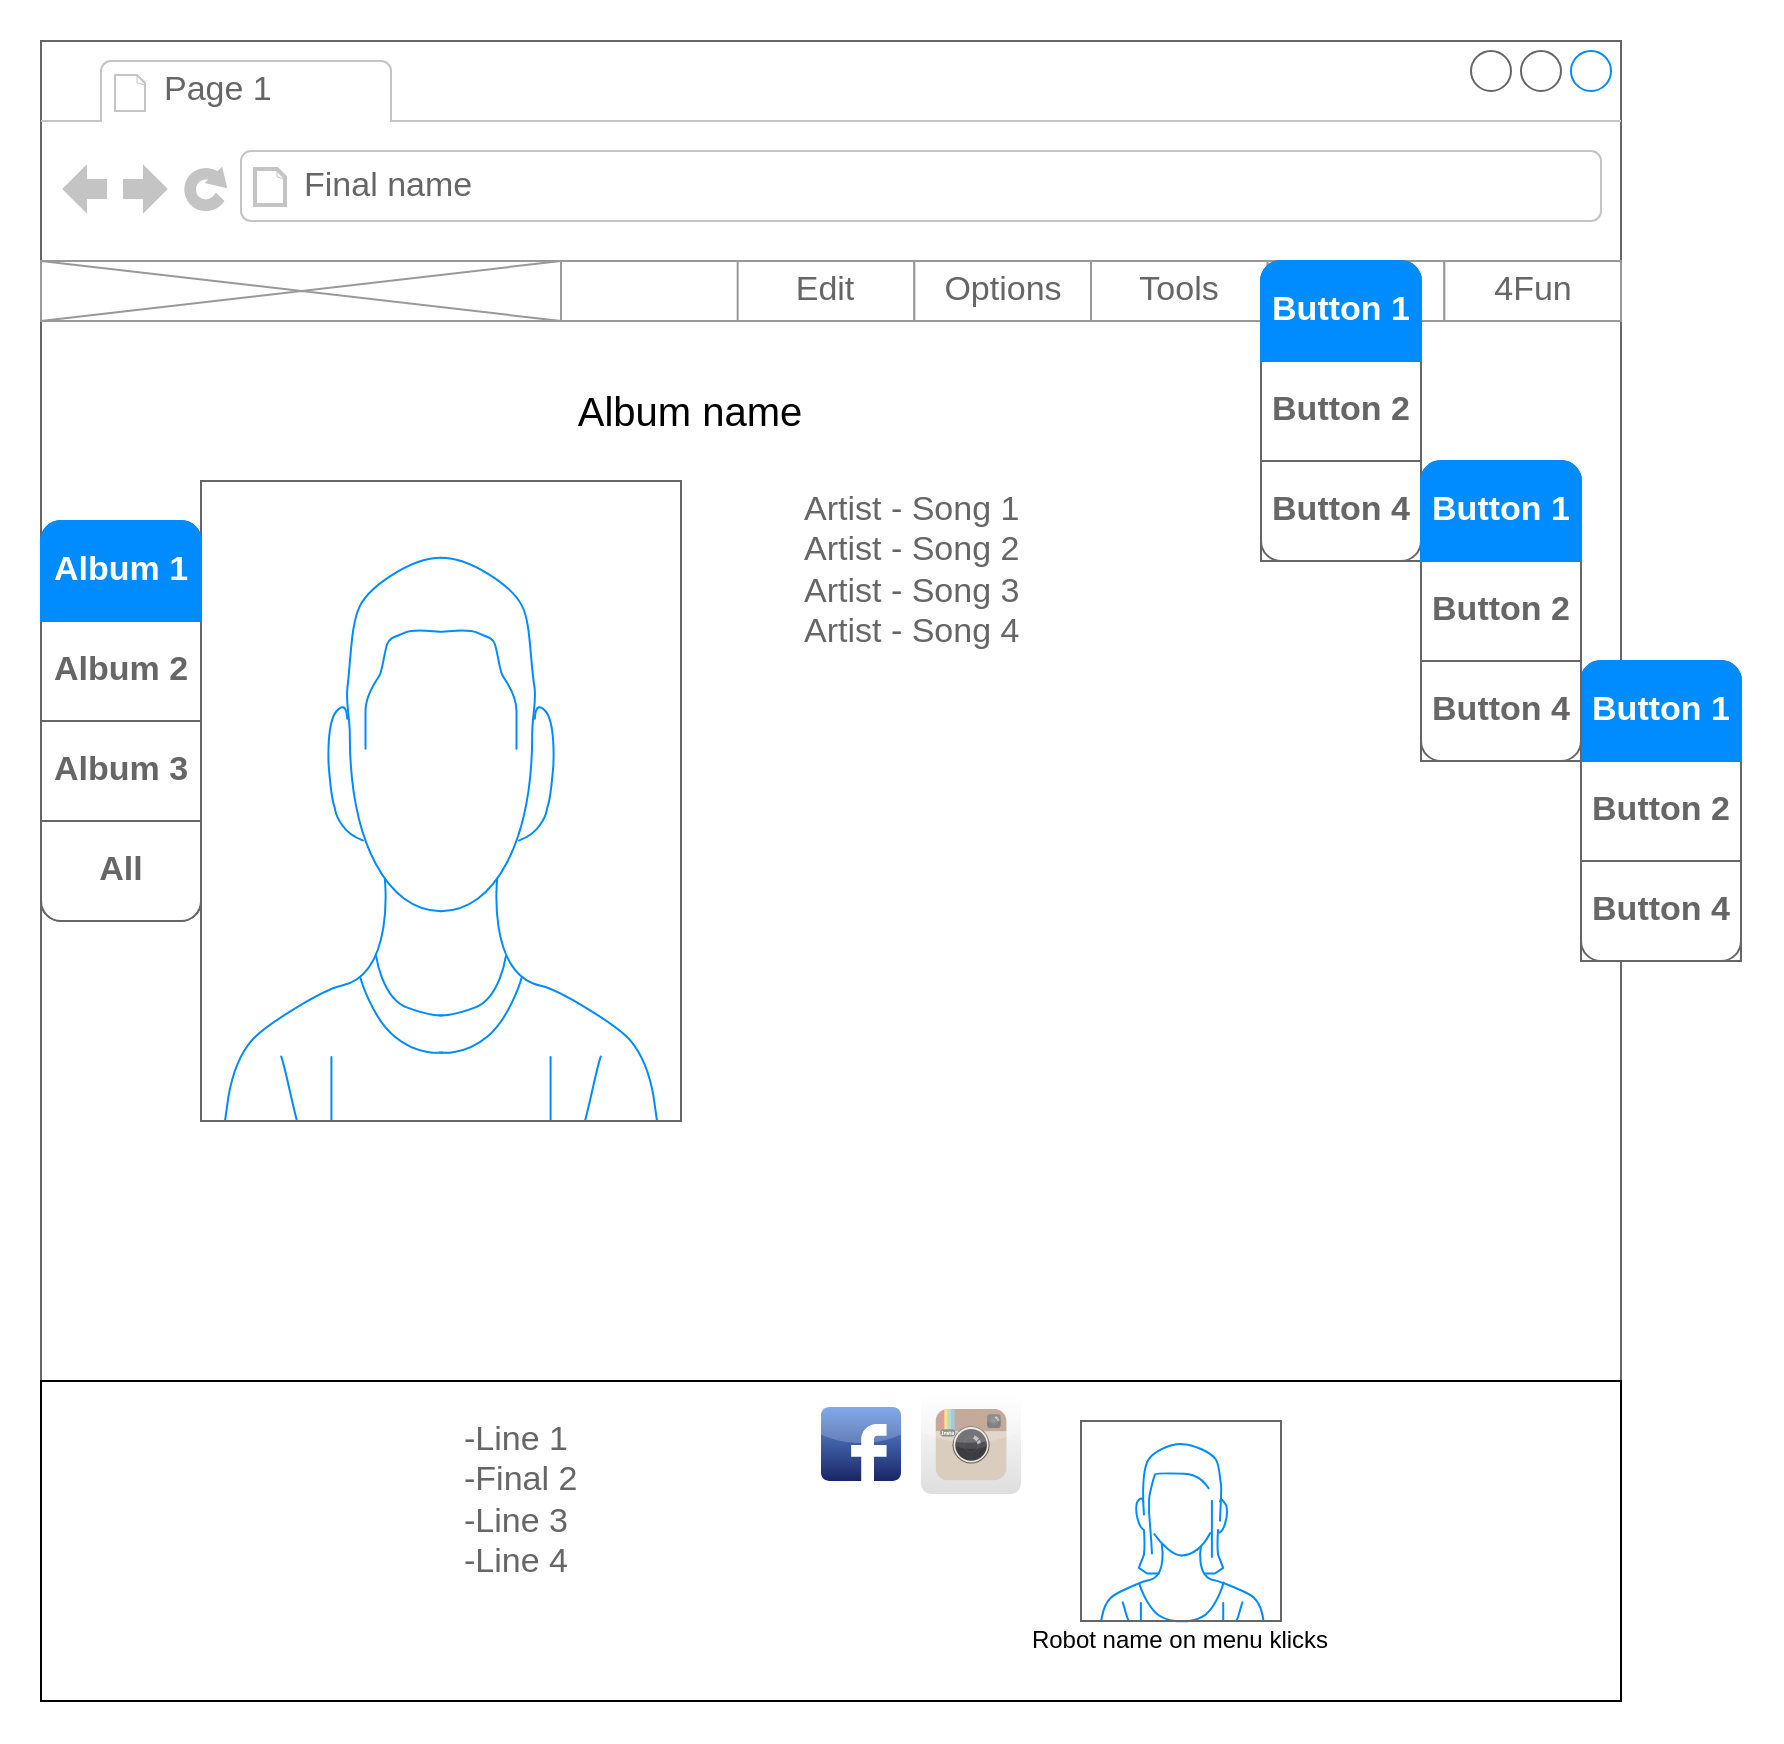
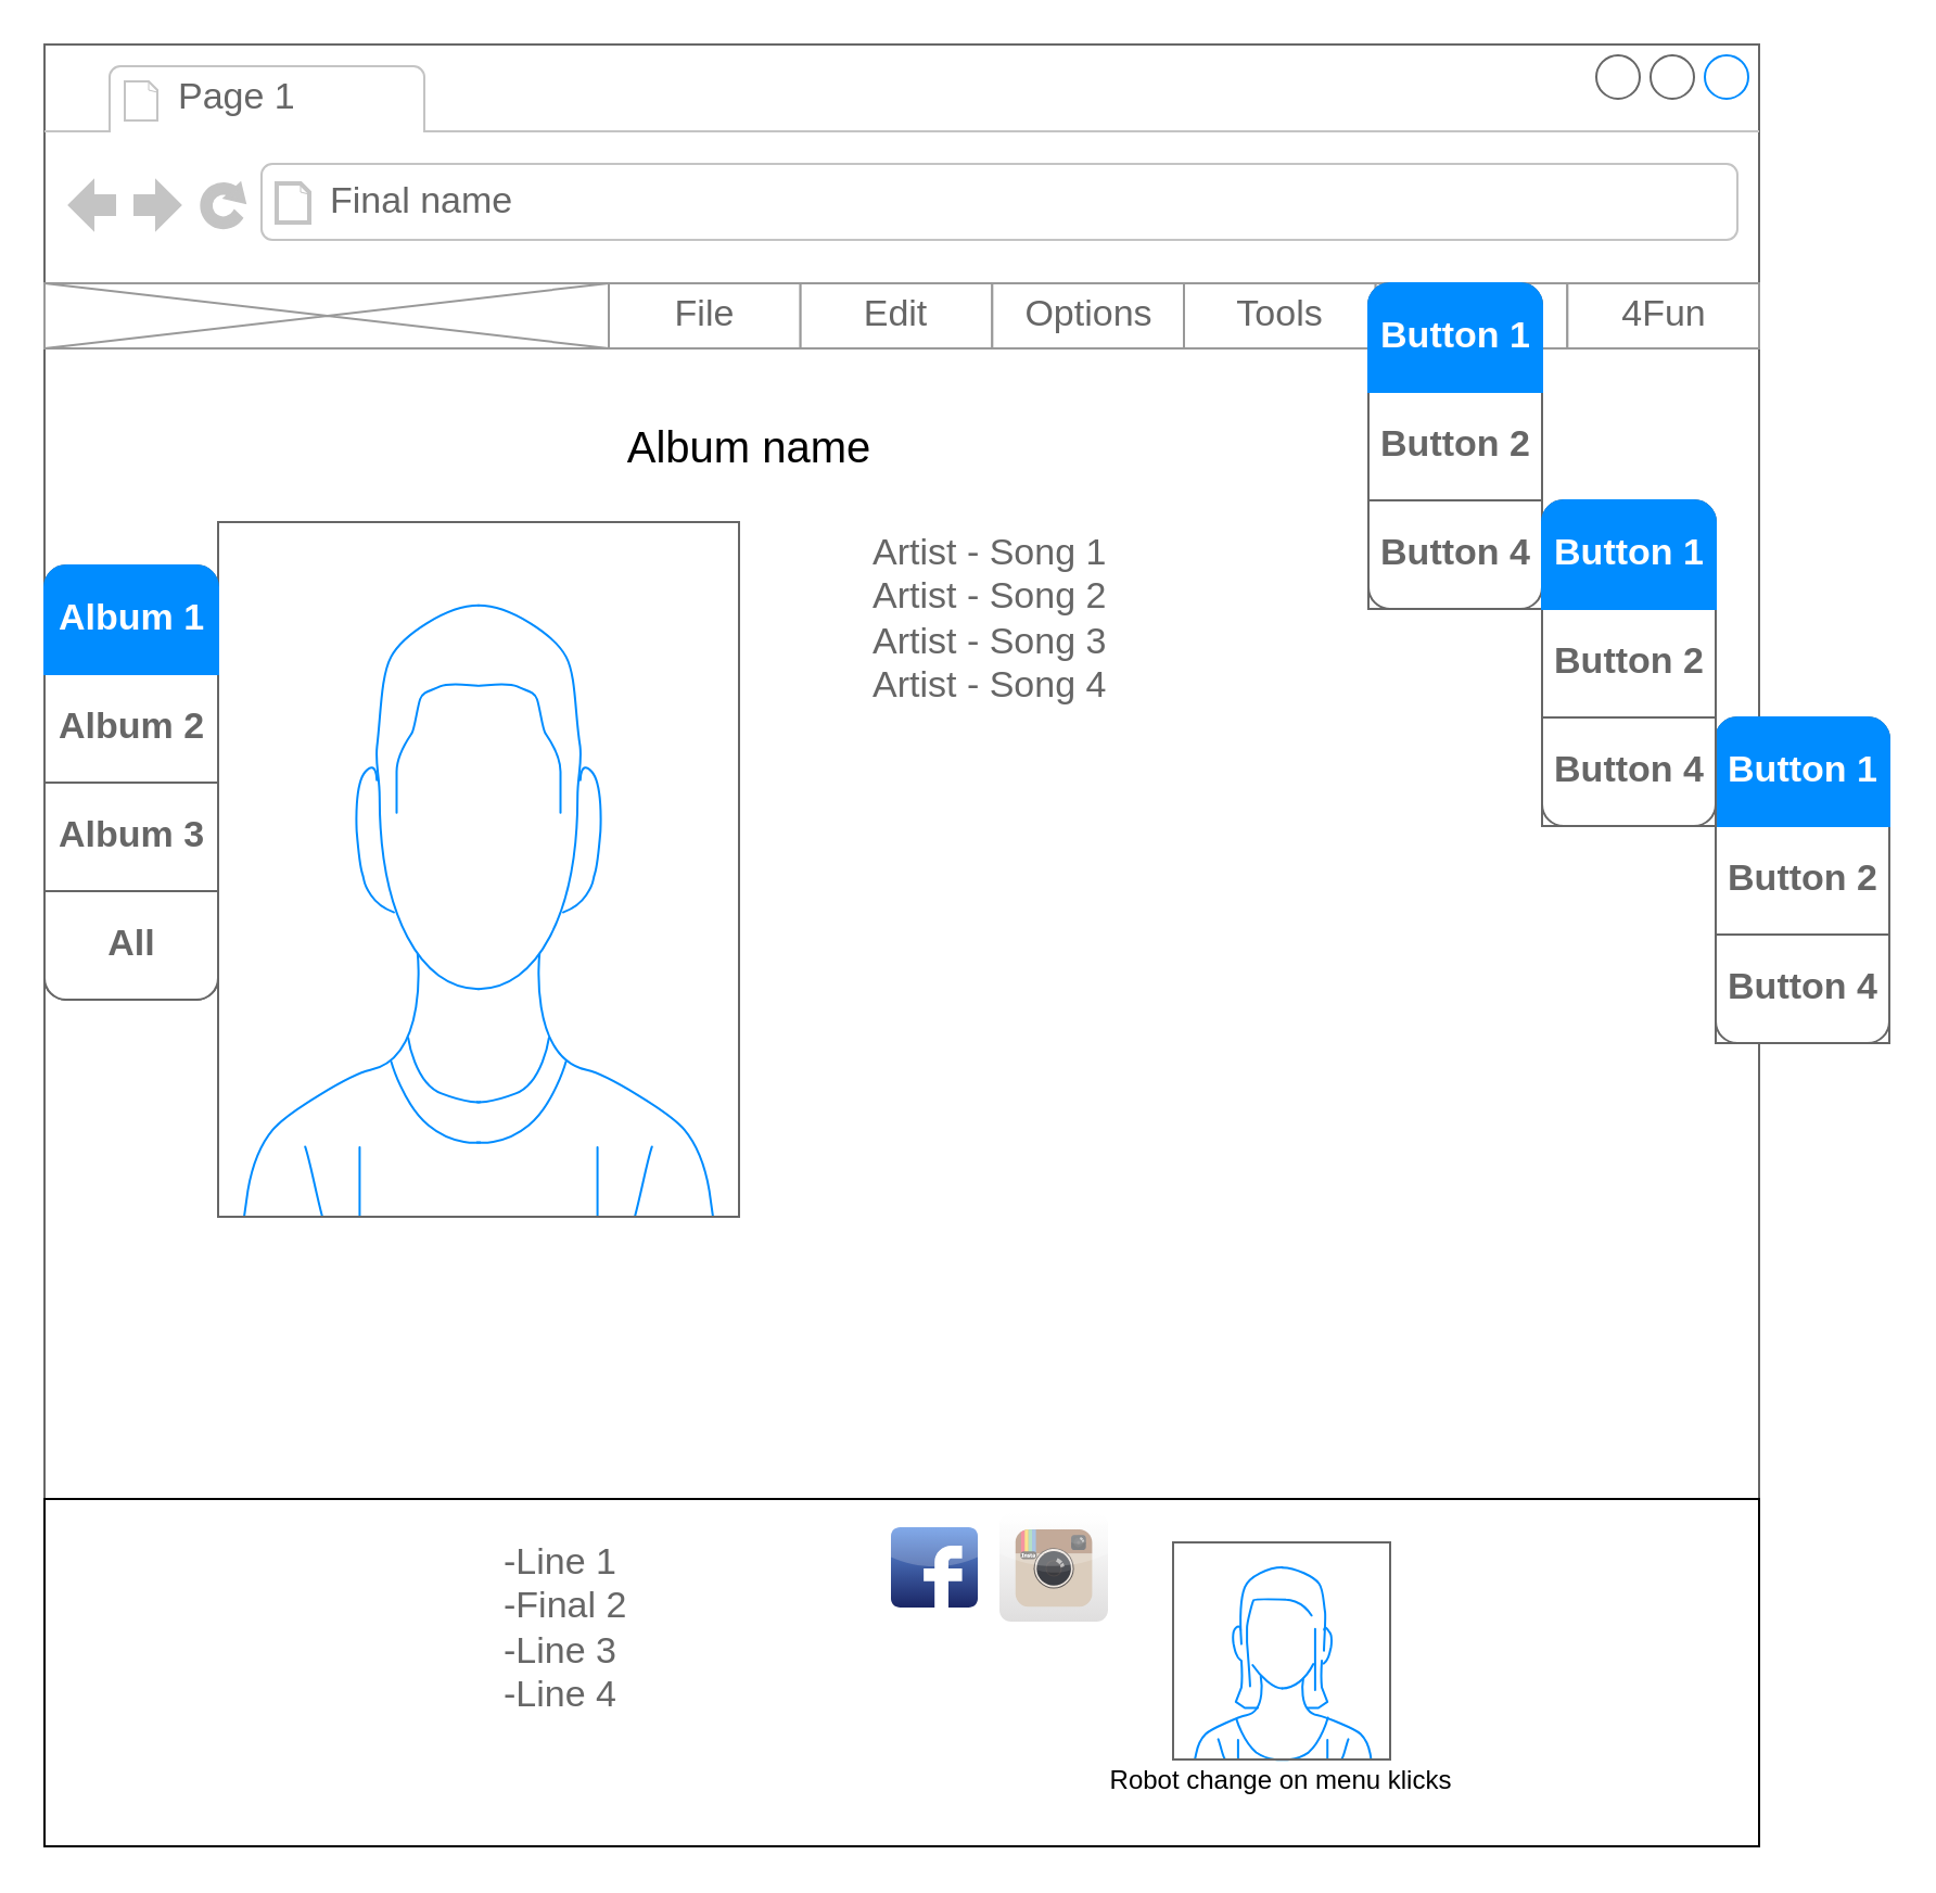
  <mxCell id="0" />
  <mxCell id="1" parent="0" />
  <mxCell id="2" value="" style="strokeWidth=1;shadow=0;dashed=0;align=center;html=1;shape=mxgraph.mockup.containers.browserWindow;rSize=0;strokeColor=#666666;strokeColor2=#008cff;strokeColor3=#c4c4c4;mainText=,;recursiveResize=0;" vertex="1" parent="1"><mxGeometry x="20" y="20" width="790" height="830" as="geometry" /></mxCell>
  <mxCell id="3" value="Page 1" style="strokeWidth=1;shadow=0;dashed=0;align=center;html=1;shape=mxgraph.mockup.containers.anchor;fontSize=17;fontColor=#666666;align=left;" vertex="1" parent="2"><mxGeometry x="60" y="12" width="110" height="26" as="geometry" /></mxCell>
  <mxCell id="4" value="Final name" style="strokeWidth=1;shadow=0;dashed=0;align=center;html=1;shape=mxgraph.mockup.containers.anchor;rSize=0;fontSize=17;fontColor=#666666;align=left;" vertex="1" parent="2"><mxGeometry x="130" y="60" width="250" height="26" as="geometry" /></mxCell>
  <mxCell id="5" value="" style="strokeWidth=1;shadow=0;dashed=0;align=center;html=1;shape=mxgraph.mockup.forms.rrect;rSize=0;strokeColor=#999999;" vertex="1" parent="2"><mxGeometry x="260" y="110" width="530" height="30" as="geometry" /></mxCell>
+ <mxCell id="6" value="File" style="strokeColor=inherit;fillColor=inherit;gradientColor=inherit;strokeWidth=1;shadow=0;dashed=0;align=center;html=1;shape=mxgraph.mockup.forms.rrect;rSize=0;fontSize=17;fontColor=#666666;" vertex="1" parent="5"><mxGeometry width="88.333" height="30" as="geometry" /></mxCell>
  <mxCell id="7" value="Edit" style="strokeColor=inherit;fillColor=inherit;gradientColor=inherit;strokeWidth=1;shadow=0;dashed=0;align=center;html=1;shape=mxgraph.mockup.forms.rrect;rSize=0;fontSize=17;fontColor=#666666;" vertex="1" parent="5"><mxGeometry x="88.333" width="88.333" height="30" as="geometry" /></mxCell>
  <mxCell id="8" value="Options" style="strokeColor=inherit;fillColor=inherit;gradientColor=inherit;strokeWidth=1;shadow=0;dashed=0;align=center;html=1;shape=mxgraph.mockup.forms.rrect;rSize=0;fontSize=17;fontColor=#666666;" vertex="1" parent="5"><mxGeometry x="176.667" width="88.333" height="30" as="geometry" /></mxCell>
  <mxCell id="9" value="Tools" style="strokeColor=inherit;fillColor=inherit;gradientColor=inherit;strokeWidth=1;shadow=0;dashed=0;align=center;html=1;shape=mxgraph.mockup.forms.rrect;rSize=0;fontSize=17;fontColor=#666666;" vertex="1" parent="5"><mxGeometry x="265" width="88.333" height="30" as="geometry" /></mxCell>
  <mxCell id="10" value="Window" style="strokeColor=inherit;fillColor=inherit;gradientColor=inherit;strokeWidth=1;shadow=0;dashed=0;align=center;html=1;shape=mxgraph.mockup.forms.rrect;rSize=0;fontSize=17;fontColor=#666666;" vertex="1" parent="5"><mxGeometry x="353.333" width="88.333" height="30" as="geometry" /></mxCell>
  <mxCell id="11" value="4Fun" style="strokeColor=inherit;fillColor=inherit;gradientColor=inherit;strokeWidth=1;shadow=0;dashed=0;align=center;html=1;shape=mxgraph.mockup.forms.rrect;rSize=0;fontSize=17;fontColor=#666666;" vertex="1" parent="5"><mxGeometry x="441.667" width="88.333" height="30" as="geometry" /></mxCell>
  <mxCell id="12" value="" style="verticalLabelPosition=bottom;shadow=0;dashed=0;align=center;html=1;verticalAlign=top;strokeWidth=1;shape=mxgraph.mockup.graphics.simpleIcon;strokeColor=#999999;" vertex="1" parent="2"><mxGeometry y="110" width="260" height="30" as="geometry" /></mxCell>
  <mxCell id="13" value="" style="rounded=0;whiteSpace=wrap;html=1;" vertex="1" parent="2"><mxGeometry y="670" width="790" height="160" as="geometry" /></mxCell>
  <mxCell id="14" value="-Line 1&#10;-Final 2&#10;-Line 3&#10;-Line 4" style="strokeWidth=1;shadow=0;dashed=0;align=center;html=1;shape=mxgraph.mockup.text.bulletedList;textColor=#666666;mainText=,,,,;textSize=17;bulletStyle=none;strokeColor=none;fillColor=none;align=left;verticalAlign=top;fontSize=17;fontColor=#666666;" vertex="1" parent="2"><mxGeometry x="210" y="682.5" width="150" height="135" as="geometry" /></mxCell>
  <mxCell id="15" value="Artist - Song 1&lt;br&gt;Artist - Song&amp;nbsp;2&lt;br&gt;Artist - Song&amp;nbsp;3&lt;br&gt;Artist - Song&amp;nbsp;4" style="strokeWidth=1;shadow=0;dashed=0;align=center;html=1;shape=mxgraph.mockup.text.bulletedList;textColor=#666666;mainText=,,,,;textSize=17;bulletStyle=none;strokeColor=none;fillColor=none;align=left;verticalAlign=top;fontSize=17;fontColor=#666666;" vertex="1" parent="2"><mxGeometry x="380" y="217.5" width="150" height="322.5" as="geometry" /></mxCell>
  <mxCell id="16" value="" style="dashed=0;outlineConnect=0;html=1;align=center;labelPosition=center;verticalLabelPosition=bottom;verticalAlign=top;shape=mxgraph.webicons.facebook;fillColor=#6294E4;gradientColor=#1A2665" vertex="1" parent="2"><mxGeometry x="390" y="683" width="40" height="37" as="geometry" /></mxCell>
  <mxCell id="17" value="" style="dashed=0;outlineConnect=0;html=1;align=center;labelPosition=center;verticalLabelPosition=bottom;verticalAlign=top;shape=mxgraph.webicons.instagram;gradientColor=#DFDEDE" vertex="1" parent="2"><mxGeometry x="440" y="676.5" width="50" height="50" as="geometry" /></mxCell>
  <mxCell id="18" value="" style="strokeWidth=1;shadow=0;dashed=0;align=center;html=1;shape=mxgraph.mockup.rrect;rSize=10;strokeColor=#666666;" vertex="1" parent="2"><mxGeometry x="770" y="310" width="80" height="150" as="geometry" /></mxCell>
  <mxCell id="19" value="Button 2" style="strokeColor=inherit;fillColor=inherit;gradientColor=inherit;strokeWidth=1;shadow=0;dashed=0;align=center;html=1;shape=mxgraph.mockup.rrect;rSize=0;fontSize=17;fontColor=#666666;fontStyle=1;resizeWidth=1;" vertex="1" parent="18"><mxGeometry width="80" height="50" relative="1" as="geometry"><mxPoint y="50" as="offset" /></mxGeometry></mxCell>
  <mxCell id="20" value="Button 3" style="strokeColor=inherit;fillColor=inherit;gradientColor=inherit;strokeWidth=1;shadow=0;dashed=0;align=center;html=1;shape=mxgraph.mockup.rrect;rSize=0;fontSize=17;fontColor=#666666;fontStyle=1;resizeWidth=1;" vertex="1" parent="18"><mxGeometry width="80" height="50" relative="1" as="geometry"><mxPoint y="100" as="offset" /></mxGeometry></mxCell>
  <mxCell id="21" value="Button 4" style="strokeColor=inherit;fillColor=inherit;gradientColor=inherit;strokeWidth=1;shadow=0;dashed=0;align=center;html=1;shape=mxgraph.mockup.bottomButton;rSize=10;fontSize=17;fontColor=#666666;fontStyle=1;resizeWidth=1;" vertex="1" parent="18"><mxGeometry y="1" width="80" height="50" relative="1" as="geometry"><mxPoint y="-50" as="offset" /></mxGeometry></mxCell>
  <mxCell id="22" value="Button 1" style="strokeWidth=1;shadow=0;dashed=0;align=center;html=1;shape=mxgraph.mockup.topButton;rSize=10;fontSize=17;fontColor=#ffffff;fontStyle=1;fillColor=#008cff;strokeColor=#008cff;resizeWidth=1;" vertex="1" parent="18"><mxGeometry width="80" height="50" relative="1" as="geometry" /></mxCell>
  <mxCell id="23" value="" style="strokeWidth=1;shadow=0;dashed=0;align=center;html=1;shape=mxgraph.mockup.rrect;rSize=10;strokeColor=#666666;" vertex="1" parent="2"><mxGeometry x="610" y="110" width="80" height="150" as="geometry" /></mxCell>
  <mxCell id="24" value="Button 2" style="strokeColor=inherit;fillColor=inherit;gradientColor=inherit;strokeWidth=1;shadow=0;dashed=0;align=center;html=1;shape=mxgraph.mockup.rrect;rSize=0;fontSize=17;fontColor=#666666;fontStyle=1;resizeWidth=1;" vertex="1" parent="23"><mxGeometry width="80" height="50" relative="1" as="geometry"><mxPoint y="50" as="offset" /></mxGeometry></mxCell>
  <mxCell id="25" value="Button 3" style="strokeColor=inherit;fillColor=inherit;gradientColor=inherit;strokeWidth=1;shadow=0;dashed=0;align=center;html=1;shape=mxgraph.mockup.rrect;rSize=0;fontSize=17;fontColor=#666666;fontStyle=1;resizeWidth=1;" vertex="1" parent="23"><mxGeometry width="80" height="50" relative="1" as="geometry"><mxPoint y="100" as="offset" /></mxGeometry></mxCell>
  <mxCell id="26" value="Button 4" style="strokeColor=inherit;fillColor=inherit;gradientColor=inherit;strokeWidth=1;shadow=0;dashed=0;align=center;html=1;shape=mxgraph.mockup.bottomButton;rSize=10;fontSize=17;fontColor=#666666;fontStyle=1;resizeWidth=1;" vertex="1" parent="23"><mxGeometry y="1" width="80" height="50" relative="1" as="geometry"><mxPoint y="-50" as="offset" /></mxGeometry></mxCell>
  <mxCell id="27" value="Button 1" style="strokeWidth=1;shadow=0;dashed=0;align=center;html=1;shape=mxgraph.mockup.topButton;rSize=10;fontSize=17;fontColor=#ffffff;fontStyle=1;fillColor=#008cff;strokeColor=#008cff;resizeWidth=1;" vertex="1" parent="23"><mxGeometry width="80" height="50" relative="1" as="geometry" /></mxCell>
  <mxCell id="28" value="" style="strokeWidth=1;shadow=0;dashed=0;align=center;html=1;shape=mxgraph.mockup.rrect;rSize=10;strokeColor=#666666;" vertex="1" parent="2"><mxGeometry x="690" y="210" width="80" height="150" as="geometry" /></mxCell>
  <mxCell id="29" value="Button 2" style="strokeColor=inherit;fillColor=inherit;gradientColor=inherit;strokeWidth=1;shadow=0;dashed=0;align=center;html=1;shape=mxgraph.mockup.rrect;rSize=0;fontSize=17;fontColor=#666666;fontStyle=1;resizeWidth=1;" vertex="1" parent="28"><mxGeometry width="80" height="50" relative="1" as="geometry"><mxPoint y="50" as="offset" /></mxGeometry></mxCell>
  <mxCell id="30" value="Button 3" style="strokeColor=inherit;fillColor=inherit;gradientColor=inherit;strokeWidth=1;shadow=0;dashed=0;align=center;html=1;shape=mxgraph.mockup.rrect;rSize=0;fontSize=17;fontColor=#666666;fontStyle=1;resizeWidth=1;" vertex="1" parent="28"><mxGeometry width="80" height="50" relative="1" as="geometry"><mxPoint y="100" as="offset" /></mxGeometry></mxCell>
  <mxCell id="31" value="Button 4" style="strokeColor=inherit;fillColor=inherit;gradientColor=inherit;strokeWidth=1;shadow=0;dashed=0;align=center;html=1;shape=mxgraph.mockup.bottomButton;rSize=10;fontSize=17;fontColor=#666666;fontStyle=1;resizeWidth=1;" vertex="1" parent="28"><mxGeometry y="1" width="80" height="50" relative="1" as="geometry"><mxPoint y="-50" as="offset" /></mxGeometry></mxCell>
  <mxCell id="32" value="Button 1" style="strokeWidth=1;shadow=0;dashed=0;align=center;html=1;shape=mxgraph.mockup.topButton;rSize=10;fontSize=17;fontColor=#ffffff;fontStyle=1;fillColor=#008cff;strokeColor=#008cff;resizeWidth=1;" vertex="1" parent="28"><mxGeometry width="80" height="50" relative="1" as="geometry" /></mxCell>
  <mxCell id="33" value="" style="verticalLabelPosition=bottom;shadow=0;dashed=0;align=center;html=1;verticalAlign=top;strokeWidth=1;shape=mxgraph.mockup.containers.userMale;strokeColor=#666666;strokeColor2=#008cff;" vertex="1" parent="2"><mxGeometry x="80" y="220" width="240" height="320" as="geometry" /></mxCell>
  <mxCell id="34" value="&lt;font style=&quot;font-size: 20px&quot;&gt;Album name&lt;/font&gt;" style="text;html=1;strokeColor=none;fillColor=none;align=center;verticalAlign=middle;whiteSpace=wrap;rounded=0;" vertex="1" parent="2"><mxGeometry x="140" y="165" width="370" height="40" as="geometry" /></mxCell>
  <mxCell id="35" value="" style="strokeWidth=1;shadow=0;dashed=0;align=center;html=1;shape=mxgraph.mockup.rrect;rSize=10;strokeColor=#666666;" vertex="1" parent="2"><mxGeometry y="240" width="80" height="200" as="geometry" /></mxCell>
  <mxCell id="36" value="Album 2" style="strokeColor=inherit;fillColor=inherit;gradientColor=inherit;strokeWidth=1;shadow=0;dashed=0;align=center;html=1;shape=mxgraph.mockup.rrect;rSize=0;fontSize=17;fontColor=#666666;fontStyle=1;resizeWidth=1;" vertex="1" parent="35"><mxGeometry width="80" height="50" relative="1" as="geometry"><mxPoint y="50" as="offset" /></mxGeometry></mxCell>
  <mxCell id="37" value="Album 3" style="strokeColor=inherit;fillColor=inherit;gradientColor=inherit;strokeWidth=1;shadow=0;dashed=0;align=center;html=1;shape=mxgraph.mockup.rrect;rSize=0;fontSize=17;fontColor=#666666;fontStyle=1;resizeWidth=1;" vertex="1" parent="35"><mxGeometry width="80" height="50" relative="1" as="geometry"><mxPoint y="100" as="offset" /></mxGeometry></mxCell>
  <mxCell id="38" value="All" style="strokeColor=inherit;fillColor=inherit;gradientColor=inherit;strokeWidth=1;shadow=0;dashed=0;align=center;html=1;shape=mxgraph.mockup.bottomButton;rSize=10;fontSize=17;fontColor=#666666;fontStyle=1;resizeWidth=1;" vertex="1" parent="35"><mxGeometry y="1" width="80" height="50" relative="1" as="geometry"><mxPoint y="-50" as="offset" /></mxGeometry></mxCell>
  <mxCell id="39" value="Album 1" style="strokeWidth=1;shadow=0;dashed=0;align=center;html=1;shape=mxgraph.mockup.topButton;rSize=10;fontSize=17;fontColor=#ffffff;fontStyle=1;fillColor=#008cff;strokeColor=#008cff;resizeWidth=1;" vertex="1" parent="35"><mxGeometry width="80" height="50" relative="1" as="geometry" /></mxCell>
  <mxCell id="40" value="" style="verticalLabelPosition=bottom;shadow=0;dashed=0;align=center;html=1;verticalAlign=top;strokeWidth=1;shape=mxgraph.mockup.containers.userFemale;strokeColor=#666666;strokeColor2=#008cff;" vertex="1" parent="2"><mxGeometry x="520" y="690" width="100" height="100" as="geometry" /></mxCell>
- <mxCell id="41" value="Robot name&amp;nbsp;on menu klicks" style="text;html=1;strokeColor=none;fillColor=none;align=center;verticalAlign=middle;whiteSpace=wrap;rounded=0;" vertex="1" parent="2"><mxGeometry x="480" y="790" width="180" height="20" as="geometry" /></mxCell>
+ <mxCell id="41" value="Robot change&amp;nbsp;on menu klicks" style="text;html=1;strokeColor=none;fillColor=none;align=center;verticalAlign=middle;whiteSpace=wrap;rounded=0;" vertex="1" parent="2"><mxGeometry x="480" y="790" width="180" height="20" as="geometry" /></mxCell>
